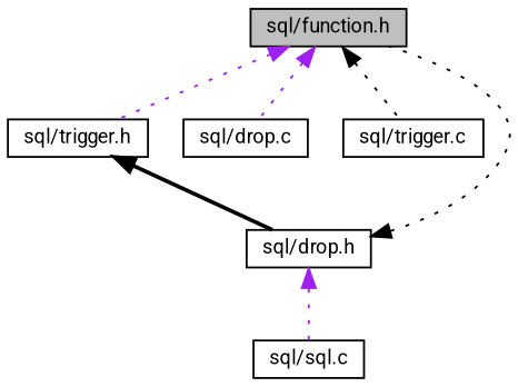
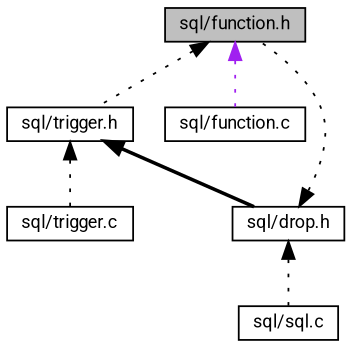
  digraph {
    fontname=Roboto
    node [color=black fontname=Roboto fontsize=10 shape=record]
    edge [color=purple dir=back fontname=Roboto fontsize=10 labelfontname=Helvetica labelfontsize=10 style=dotted]
    n1 [fillcolor=grey75 fontcolor=black height=0.2 label="sql/function.h" style=filled width=0.4]
    n2 [height=0.2 label="sql/trigger.h" width=0.4]
-   n3 [height=0.2 label="sql/drop.c" width=0.4]
+   n3 [height=0.2 label="sql/function.c" width=0.4]
    n4 [height=0.2 label="sql/drop.h" width=0.4]
    n5 [height=0.2 label="sql/trigger.c" width=0.4]
    n6 [height=0.2 label="sql/sql.c" width=0.4]
-   n1 -> n2
+   n1 -> n2 [color=black]
    n1 -> n3
    n2 -> n4 [color=black style=bold]
-   n1 -> n5 [color=black]
+   n2 -> n5 [color=black]
    n4 -> n1 [color=black]
-   n4 -> n6
+   n4 -> n6 [color=black]
  }
